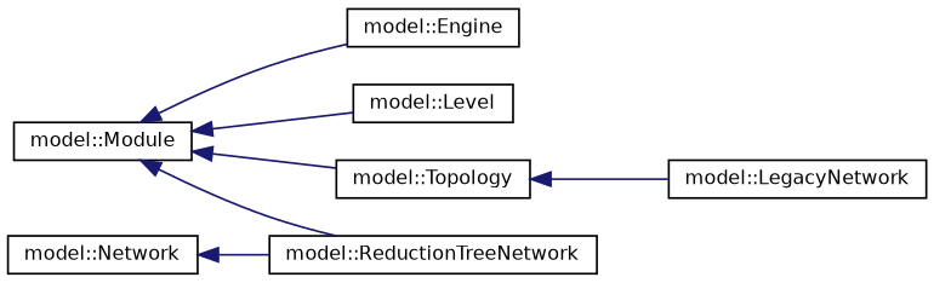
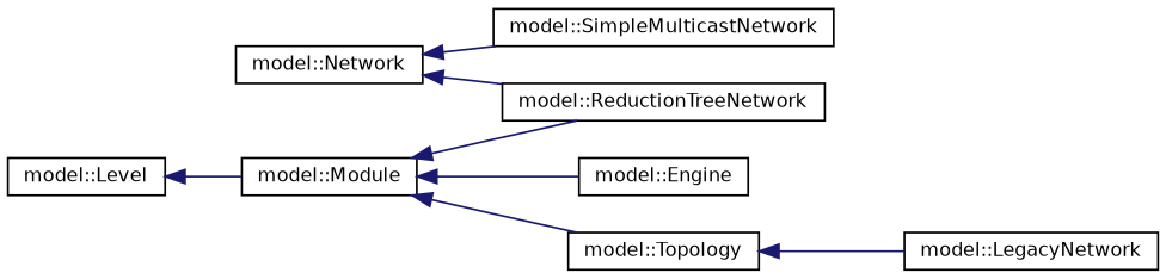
  digraph {
    rankdir=LR
    node [color=black fillcolor=white fontname=Helvetica fontsize=10 shape=record style=filled]
    edge [color=midnightblue dir=back fontname=Helvetica fontsize=10 labelfontname=Helvetica labelfontsize=10 style=solid]
    n1 [height=0.2 label="model::Module" width=0.4]
    n2 [height=0.2 label="model::Engine" width=0.4]
    n3 [height=0.2 label="model::Level" width=0.4]
    n4 [height=0.2 label="model::Topology" width=0.4]
    n5 [height=0.2 label="model::ReductionTreeNetwork" width=0.4]
    n6 [height=0.2 label="model::Network" width=0.4]
+   n7 [height=0.2 label="model::SimpleMulticastNetwork" width=0.4]
    n8 [height=0.2 label="model::LegacyNetwork" width=0.4]
    n1 -> n2
-   n1 -> n3
+   n3 -> n1
    n1 -> n4
    n1 -> n5
    n4 -> n8
    n6 -> n5
+   n6 -> n7
  }
